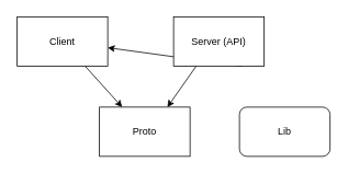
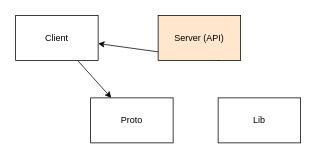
  <mxCell id="0" />
  <mxCell id="1" parent="0" />
- <mxCell id="2" value="Lib" style="whiteSpace=wrap;html=1;rounded=1;" parent="1" vertex="1"><mxGeometry x="290" y="130" width="110" height="60" as="geometry" /></mxCell>
+ <mxCell id="2" value="Lib" style="rounded=0;whiteSpace=wrap;html=1;" parent="1" vertex="1"><mxGeometry x="290" y="130" width="110" height="60" as="geometry" /></mxCell>
  <mxCell id="3" style="edgeStyle=none;html=1;exitX=0.75;exitY=1;exitDx=0;exitDy=0;entryX=0.25;entryY=0;entryDx=0;entryDy=0;" parent="1" source="4" target="8" edge="1"><mxGeometry relative="1" as="geometry" /></mxCell>
  <mxCell id="4" value="Client" style="rounded=0;whiteSpace=wrap;html=1;" parent="1" vertex="1"><mxGeometry x="20" y="20" width="110" height="60" as="geometry" /></mxCell>
  <mxCell id="5" style="edgeStyle=none;html=1;exitX=0.75;exitY=1;exitDx=0;exitDy=0;" parent="1" source="7" target="4" edge="1"><mxGeometry relative="1" as="geometry" /></mxCell>
- <mxCell id="6" style="edgeStyle=none;html=1;exitX=0.25;exitY=1;exitDx=0;exitDy=0;entryX=0.75;entryY=0;entryDx=0;entryDy=0;" parent="1" source="7" target="8" edge="1"><mxGeometry relative="1" as="geometry" /></mxCell>
- <mxCell id="7" value="Server (API)" style="rounded=0;whiteSpace=wrap;html=1;" parent="1" vertex="1"><mxGeometry x="210" y="20" width="110" height="60" as="geometry" /></mxCell>
+ <mxCell id="7" value="Server (API)" style="rounded=0;whiteSpace=wrap;html=1;fillColor=#ffe6cc;" parent="1" vertex="1"><mxGeometry x="210" y="20" width="110" height="60" as="geometry" /></mxCell>
  <mxCell id="8" value="Proto" style="rounded=0;whiteSpace=wrap;html=1;" parent="1" vertex="1"><mxGeometry x="120" y="130" width="110" height="60" as="geometry" /></mxCell>
